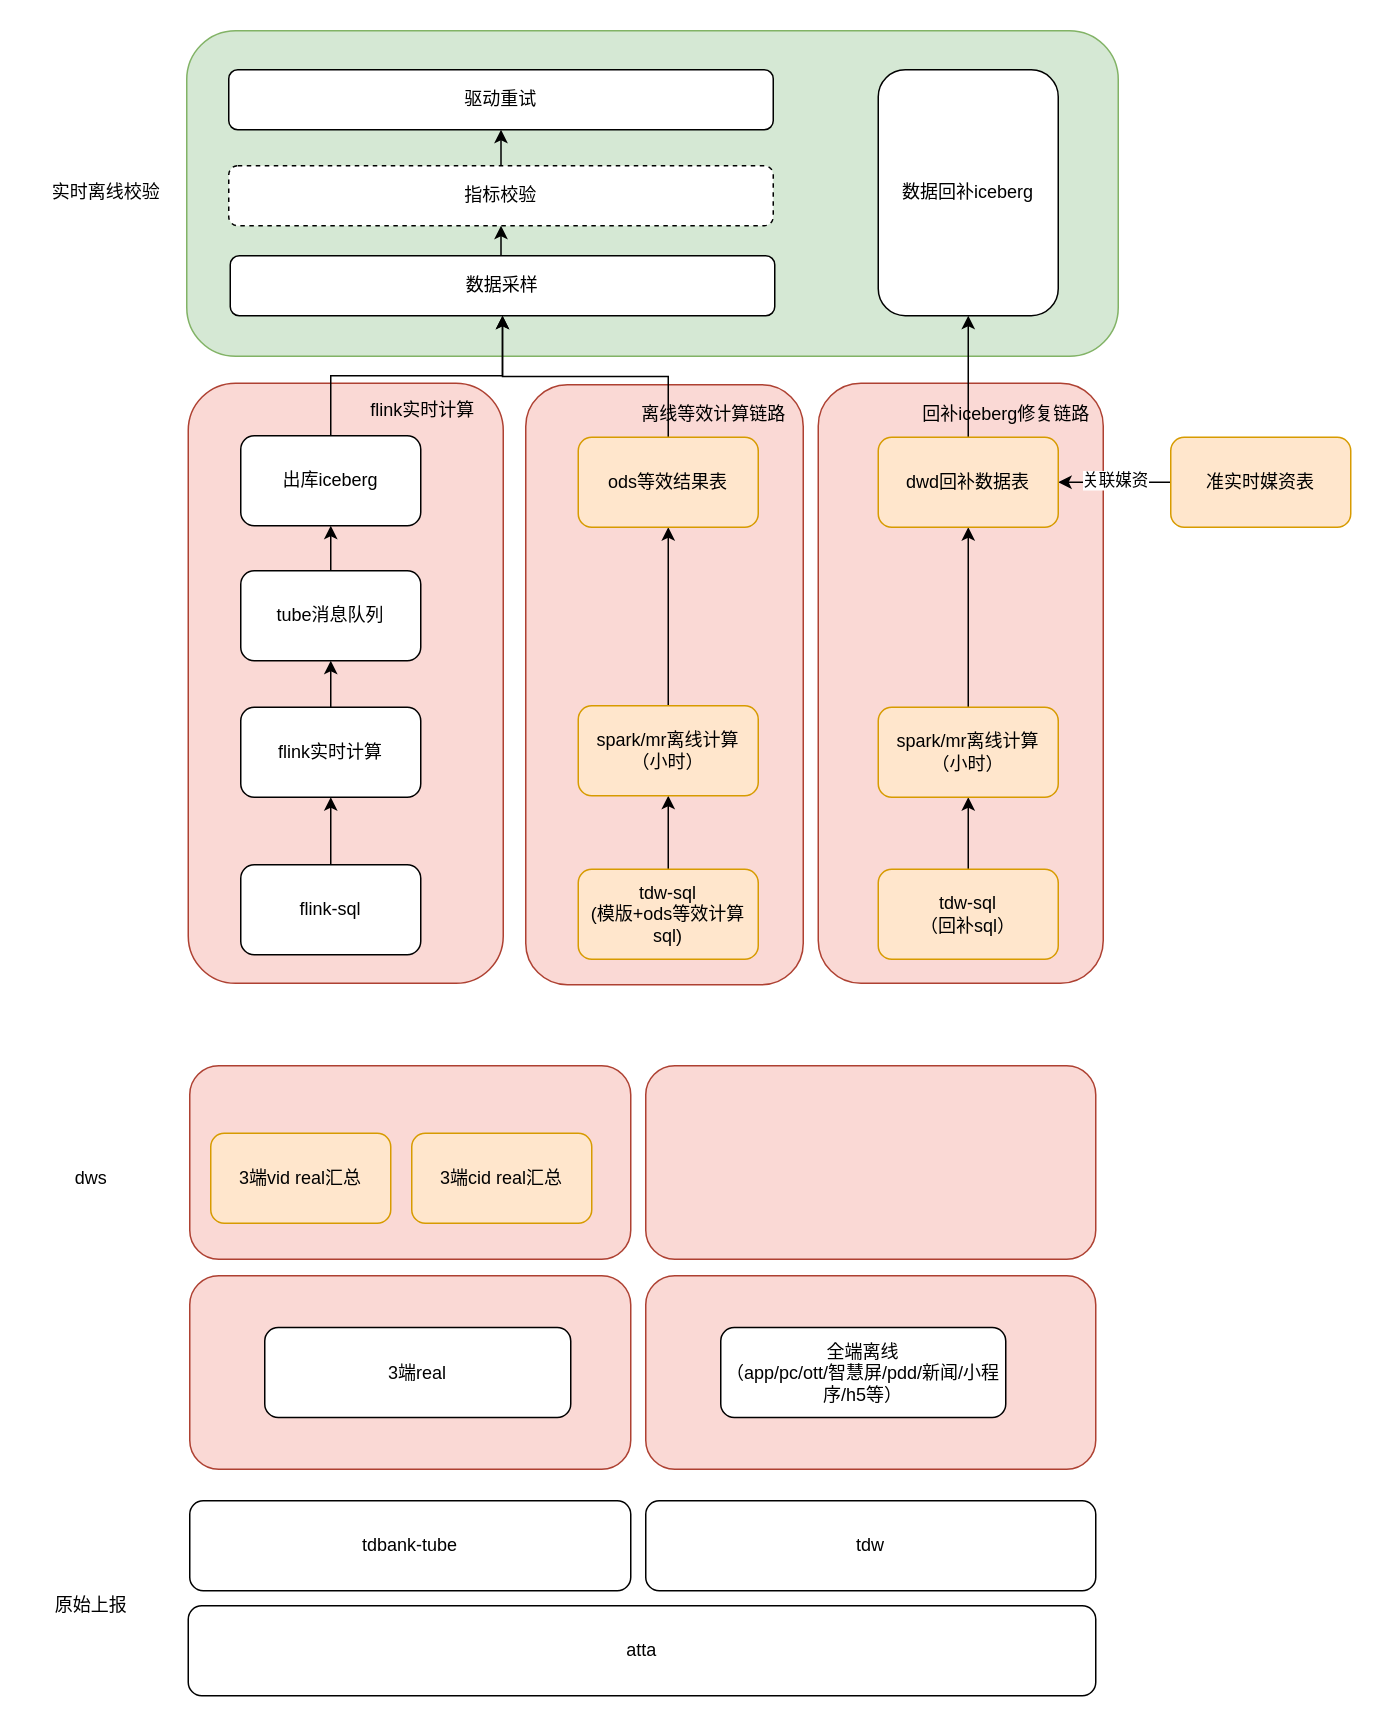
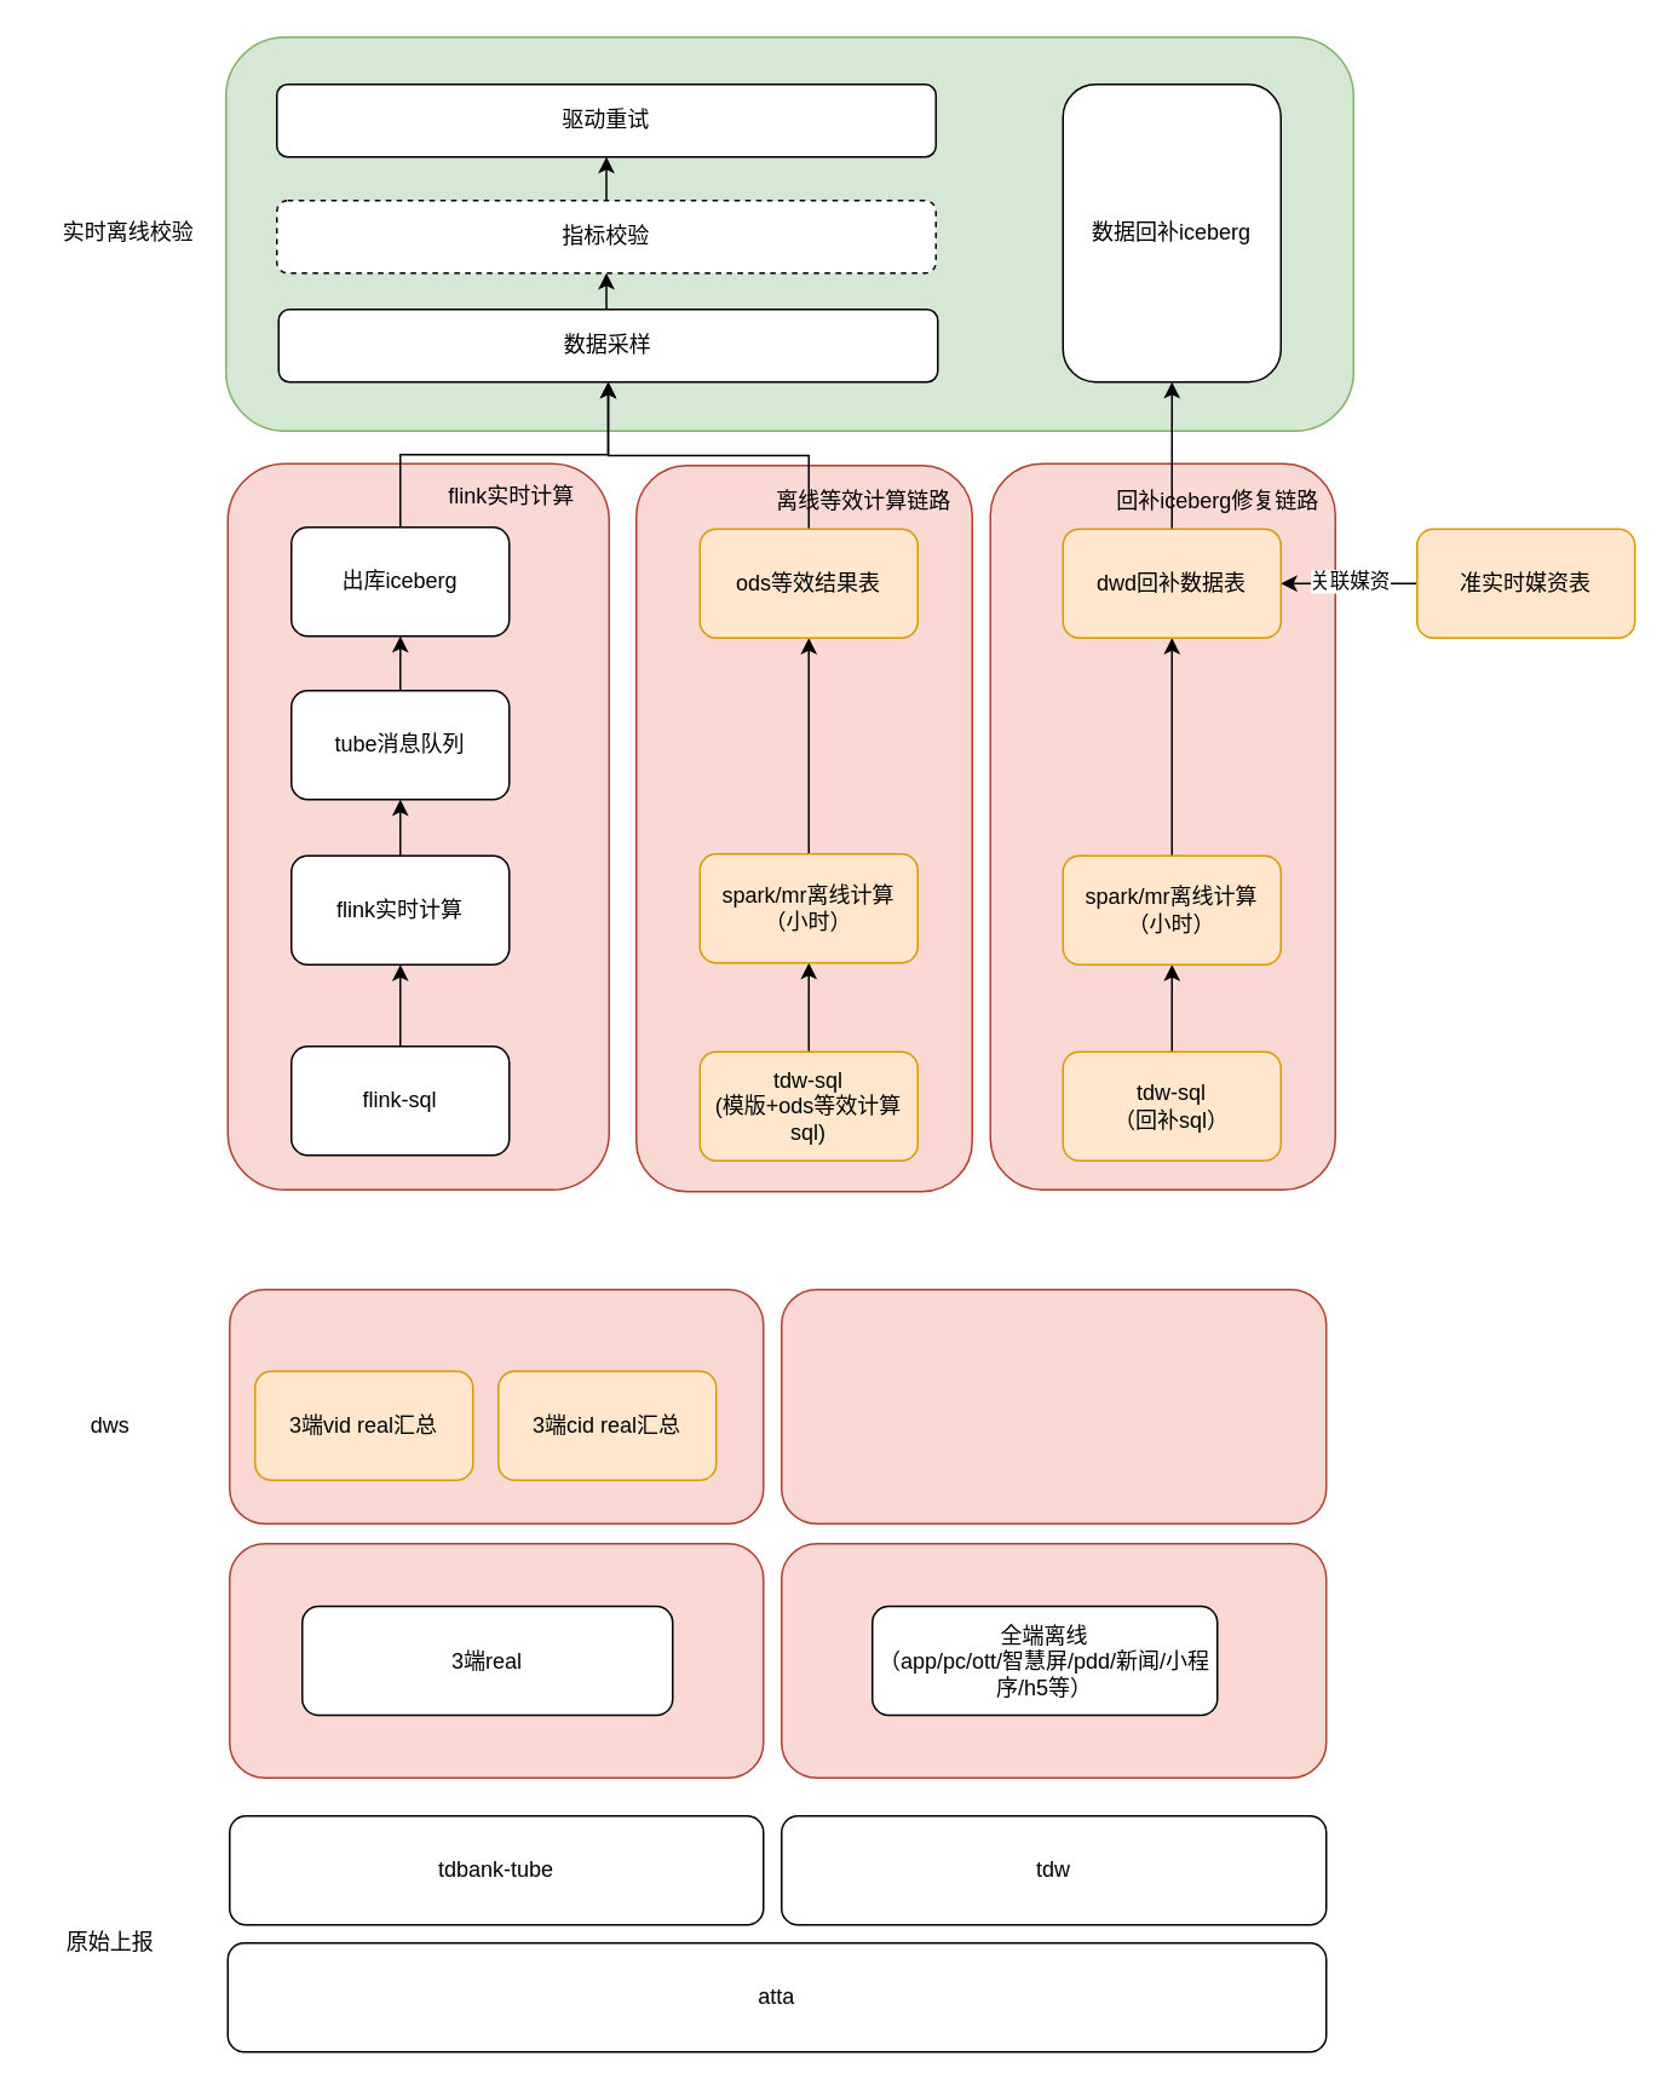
  <mxCell id="0" />
  <mxCell id="1" parent="0" />
  <mxCell id="2" value="" style="rounded=1;whiteSpace=wrap;html=1;fillColor=#fad9d5;strokeColor=#ae4132;" vertex="1" parent="1"><mxGeometry x="545" y="255" width="190" height="400" as="geometry" /></mxCell>
  <mxCell id="3" value="" style="rounded=1;whiteSpace=wrap;html=1;fillColor=#d5e8d4;strokeColor=#82b366;" vertex="1" parent="1"><mxGeometry x="124" y="20" width="621" height="217" as="geometry" /></mxCell>
  <mxCell id="4" value="" style="rounded=1;whiteSpace=wrap;html=1;fillColor=#fad9d5;strokeColor=#ae4132;" vertex="1" parent="1"><mxGeometry x="125" y="255" width="210" height="400" as="geometry" /></mxCell>
  <mxCell id="5" value="" style="edgeStyle=orthogonalEdgeStyle;rounded=0;orthogonalLoop=1;jettySize=auto;html=1;entryX=1;entryY=0.5;entryDx=0;entryDy=0;" edge="1" parent="1" source="7" target="38"><mxGeometry relative="1" as="geometry"><mxPoint x="705" y="321" as="targetPoint" /></mxGeometry></mxCell>
  <mxCell id="6" value="关联媒资" style="edgeLabel;html=1;align=center;verticalAlign=middle;resizable=0;points=[];" vertex="1" connectable="0" parent="5"><mxGeometry y="-2" relative="1" as="geometry"><mxPoint as="offset" /></mxGeometry></mxCell>
  <mxCell id="7" value="准实时媒资表" style="rounded=1;whiteSpace=wrap;html=1;fillColor=#ffe6cc;strokeColor=#d79b00;" vertex="1" parent="1"><mxGeometry x="780" y="291" width="120" height="60" as="geometry" /></mxCell>
  <mxCell id="8" style="edgeStyle=orthogonalEdgeStyle;rounded=0;orthogonalLoop=1;jettySize=auto;html=1;exitX=0.5;exitY=0;exitDx=0;exitDy=0;entryX=0.5;entryY=1;entryDx=0;entryDy=0;" edge="1" parent="1" source="9" target="11"><mxGeometry relative="1" as="geometry" /></mxCell>
  <mxCell id="9" value="flink-sql" style="rounded=1;whiteSpace=wrap;html=1;" vertex="1" parent="1"><mxGeometry x="160" y="576" width="120" height="60" as="geometry" /></mxCell>
  <mxCell id="10" value="" style="edgeStyle=orthogonalEdgeStyle;rounded=0;orthogonalLoop=1;jettySize=auto;html=1;" edge="1" parent="1" source="11" target="15"><mxGeometry relative="1" as="geometry" /></mxCell>
  <mxCell id="11" value="flink实时计算" style="rounded=1;whiteSpace=wrap;html=1;" vertex="1" parent="1"><mxGeometry x="160" y="471" width="120" height="60" as="geometry" /></mxCell>
  <mxCell id="12" style="edgeStyle=orthogonalEdgeStyle;rounded=0;orthogonalLoop=1;jettySize=auto;html=1;exitX=0.5;exitY=0;exitDx=0;exitDy=0;entryX=0.5;entryY=1;entryDx=0;entryDy=0;" edge="1" parent="1" source="13" target="26"><mxGeometry relative="1" as="geometry" /></mxCell>
  <mxCell id="13" value="出库iceberg" style="rounded=1;whiteSpace=wrap;html=1;" vertex="1" parent="1"><mxGeometry x="160" y="290" width="120" height="60" as="geometry" /></mxCell>
  <mxCell id="14" value="" style="edgeStyle=orthogonalEdgeStyle;rounded=0;orthogonalLoop=1;jettySize=auto;html=1;" edge="1" parent="1" source="15" target="13"><mxGeometry relative="1" as="geometry" /></mxCell>
  <mxCell id="15" value="tube消息队列" style="rounded=1;whiteSpace=wrap;html=1;" vertex="1" parent="1"><mxGeometry x="160" y="380" width="120" height="60" as="geometry" /></mxCell>
  <mxCell id="16" value="" style="rounded=1;whiteSpace=wrap;html=1;fillColor=#fad9d5;strokeColor=#ae4132;" vertex="1" parent="1"><mxGeometry x="350" y="256" width="185" height="400" as="geometry" /></mxCell>
  <mxCell id="17" value="" style="edgeStyle=orthogonalEdgeStyle;rounded=0;orthogonalLoop=1;jettySize=auto;html=1;" edge="1" parent="1" source="18" target="21"><mxGeometry relative="1" as="geometry" /></mxCell>
  <mxCell id="18" value="tdw-sql&lt;br&gt;(模版+ods等效计算sql)" style="rounded=1;whiteSpace=wrap;html=1;fillColor=#ffe6cc;strokeColor=#d79b00;" vertex="1" parent="1"><mxGeometry x="385" y="579" width="120" height="60" as="geometry" /></mxCell>
  <mxCell id="19" value="离线等效计算链路" style="text;html=1;align=center;verticalAlign=middle;resizable=0;points=[];autosize=1;strokeColor=none;fillColor=none;" vertex="1" parent="1"><mxGeometry x="415" y="261" width="120" height="30" as="geometry" /></mxCell>
  <mxCell id="20" style="edgeStyle=orthogonalEdgeStyle;rounded=0;orthogonalLoop=1;jettySize=auto;html=1;exitX=0.5;exitY=0;exitDx=0;exitDy=0;entryX=0.5;entryY=1;entryDx=0;entryDy=0;" edge="1" parent="1" source="21" target="23"><mxGeometry relative="1" as="geometry" /></mxCell>
  <mxCell id="21" value="spark/mr离线计算（小时）" style="rounded=1;whiteSpace=wrap;html=1;fillColor=#ffe6cc;strokeColor=#d79b00;" vertex="1" parent="1"><mxGeometry x="385" y="470" width="120" height="60" as="geometry" /></mxCell>
  <mxCell id="22" style="edgeStyle=orthogonalEdgeStyle;rounded=0;orthogonalLoop=1;jettySize=auto;html=1;exitX=0.5;exitY=0;exitDx=0;exitDy=0;entryX=0.5;entryY=1;entryDx=0;entryDy=0;" edge="1" parent="1" source="23" target="26"><mxGeometry relative="1" as="geometry" /></mxCell>
  <mxCell id="23" value="ods等效结果表" style="rounded=1;whiteSpace=wrap;html=1;fillColor=#ffe6cc;strokeColor=#d79b00;" vertex="1" parent="1"><mxGeometry x="385" y="291" width="120" height="60" as="geometry" /></mxCell>
  <mxCell id="24" value="实时离线校验" style="text;html=1;align=center;verticalAlign=middle;resizable=0;points=[];autosize=1;strokeColor=none;fillColor=none;" vertex="1" parent="1"><mxGeometry x="20" y="113" width="100" height="30" as="geometry" /></mxCell>
  <mxCell id="25" style="edgeStyle=orthogonalEdgeStyle;rounded=0;orthogonalLoop=1;jettySize=auto;html=1;exitX=0.5;exitY=0;exitDx=0;exitDy=0;entryX=0.5;entryY=1;entryDx=0;entryDy=0;" edge="1" parent="1" source="26" target="31"><mxGeometry relative="1" as="geometry" /></mxCell>
  <mxCell id="26" value="数据采样" style="rounded=1;whiteSpace=wrap;html=1;" vertex="1" parent="1"><mxGeometry x="153" y="170" width="363" height="40" as="geometry" /></mxCell>
  <mxCell id="27" value="驱动重试" style="rounded=1;whiteSpace=wrap;html=1;" vertex="1" parent="1"><mxGeometry x="152" y="46" width="363" height="40" as="geometry" /></mxCell>
  <mxCell id="28" value="数据回补iceberg" style="rounded=1;whiteSpace=wrap;html=1;" vertex="1" parent="1"><mxGeometry x="585" y="46" width="120" height="164" as="geometry" /></mxCell>
  <mxCell id="29" value="flink实时计算" style="text;html=1;align=center;verticalAlign=middle;resizable=0;points=[];autosize=1;strokeColor=none;fillColor=none;" vertex="1" parent="1"><mxGeometry x="236" y="258" width="90" height="30" as="geometry" /></mxCell>
  <mxCell id="30" value="" style="edgeStyle=orthogonalEdgeStyle;rounded=0;orthogonalLoop=1;jettySize=auto;html=1;" edge="1" parent="1" source="31" target="27"><mxGeometry relative="1" as="geometry" /></mxCell>
  <mxCell id="31" value="指标校验" style="rounded=1;whiteSpace=wrap;html=1;dashed=1;" vertex="1" parent="1"><mxGeometry x="152" y="110" width="363" height="40" as="geometry" /></mxCell>
  <mxCell id="32" value="回补iceberg修复链路" style="text;html=1;align=center;verticalAlign=middle;resizable=0;points=[];autosize=1;strokeColor=none;fillColor=none;" vertex="1" parent="1"><mxGeometry x="605" y="261" width="130" height="30" as="geometry" /></mxCell>
  <mxCell id="33" value="" style="edgeStyle=orthogonalEdgeStyle;rounded=0;orthogonalLoop=1;jettySize=auto;html=1;" edge="1" parent="1" source="34" target="36"><mxGeometry relative="1" as="geometry" /></mxCell>
  <mxCell id="34" value="tdw-sql&lt;br&gt;（回补sql）" style="rounded=1;whiteSpace=wrap;html=1;fillColor=#ffe6cc;strokeColor=#d79b00;" vertex="1" parent="1"><mxGeometry x="585" y="579" width="120" height="60" as="geometry" /></mxCell>
  <mxCell id="35" style="edgeStyle=orthogonalEdgeStyle;rounded=0;orthogonalLoop=1;jettySize=auto;html=1;exitX=0.5;exitY=0;exitDx=0;exitDy=0;entryX=0.5;entryY=1;entryDx=0;entryDy=0;" edge="1" parent="1" source="36" target="38"><mxGeometry relative="1" as="geometry" /></mxCell>
  <mxCell id="36" value="spark/mr离线计算（小时）" style="rounded=1;whiteSpace=wrap;html=1;fillColor=#ffe6cc;strokeColor=#d79b00;" vertex="1" parent="1"><mxGeometry x="585" y="471" width="120" height="60" as="geometry" /></mxCell>
  <mxCell id="37" style="edgeStyle=orthogonalEdgeStyle;rounded=0;orthogonalLoop=1;jettySize=auto;html=1;exitX=0.5;exitY=0;exitDx=0;exitDy=0;entryX=0.5;entryY=1;entryDx=0;entryDy=0;" edge="1" parent="1" source="38" target="28"><mxGeometry relative="1" as="geometry" /></mxCell>
  <mxCell id="38" value="dwd回补数据表" style="rounded=1;whiteSpace=wrap;html=1;fillColor=#ffe6cc;strokeColor=#d79b00;" vertex="1" parent="1"><mxGeometry x="585" y="291" width="120" height="60" as="geometry" /></mxCell>
  <mxCell id="39" value="atta" style="rounded=1;whiteSpace=wrap;html=1;" vertex="1" parent="1"><mxGeometry x="125" y="1070" width="605" height="60" as="geometry" /></mxCell>
  <mxCell id="40" value="tdbank-tube" style="rounded=1;whiteSpace=wrap;html=1;" vertex="1" parent="1"><mxGeometry x="126" y="1000" width="294" height="60" as="geometry" /></mxCell>
  <mxCell id="41" value="tdw" style="rounded=1;whiteSpace=wrap;html=1;" vertex="1" parent="1"><mxGeometry x="430" y="1000" width="300" height="60" as="geometry" /></mxCell>
  <mxCell id="42" value="原始上报" style="text;html=1;align=center;verticalAlign=middle;resizable=0;points=[];autosize=1;strokeColor=none;fillColor=none;labelBackgroundColor=none;" vertex="1" parent="1"><mxGeometry x="25" y="1055" width="70" height="30" as="geometry" /></mxCell>
  <mxCell id="43" value="" style="rounded=1;whiteSpace=wrap;html=1;fillColor=#fad9d5;strokeColor=#ae4132;" vertex="1" parent="1"><mxGeometry x="126" y="850" width="294" height="129" as="geometry" /></mxCell>
- <mxCell id="44" value="3端real" style="rounded=1;whiteSpace=wrap;html=1;" vertex="1" parent="1"><mxGeometry x="176" y="884.5" width="204" height="60" as="geometry" /></mxCell>
+ <mxCell id="44" value="3端real" style="rounded=1;whiteSpace=wrap;html=1;" vertex="1" parent="1"><mxGeometry x="166" y="884.5" width="204" height="60" as="geometry" /></mxCell>
  <mxCell id="45" value="" style="rounded=1;whiteSpace=wrap;html=1;fillColor=#fad9d5;strokeColor=#ae4132;" vertex="1" parent="1"><mxGeometry x="430" y="850" width="300" height="129" as="geometry" /></mxCell>
  <mxCell id="46" value="全端离线&lt;br&gt;（app/pc/ott/智慧屏/pdd/新闻/小程序/h5等）" style="rounded=1;whiteSpace=wrap;html=1;" vertex="1" parent="1"><mxGeometry x="480" y="884.5" width="190" height="60" as="geometry" /></mxCell>
  <mxCell id="47" value="" style="rounded=1;whiteSpace=wrap;html=1;fillColor=#fad9d5;strokeColor=#ae4132;" vertex="1" parent="1"><mxGeometry x="126" y="710" width="294" height="129" as="geometry" /></mxCell>
  <mxCell id="48" value="dws" style="text;html=1;align=center;verticalAlign=middle;resizable=0;points=[];autosize=1;strokeColor=none;fillColor=none;labelBackgroundColor=none;" vertex="1" parent="1"><mxGeometry x="40" y="770" width="40" height="30" as="geometry" /></mxCell>
  <mxCell id="49" value="3端vid real汇总" style="rounded=1;whiteSpace=wrap;html=1;fillColor=#ffe6cc;strokeColor=#d79b00;" vertex="1" parent="1"><mxGeometry x="140" y="755" width="120" height="60" as="geometry" /></mxCell>
  <mxCell id="50" value="3端cid real汇总" style="rounded=1;whiteSpace=wrap;html=1;fillColor=#ffe6cc;strokeColor=#d79b00;" vertex="1" parent="1"><mxGeometry x="274" y="755" width="120" height="60" as="geometry" /></mxCell>
  <mxCell id="51" value="" style="rounded=1;whiteSpace=wrap;html=1;fillColor=#fad9d5;strokeColor=#ae4132;" vertex="1" parent="1"><mxGeometry x="430" y="710" width="300" height="129" as="geometry" /></mxCell>
